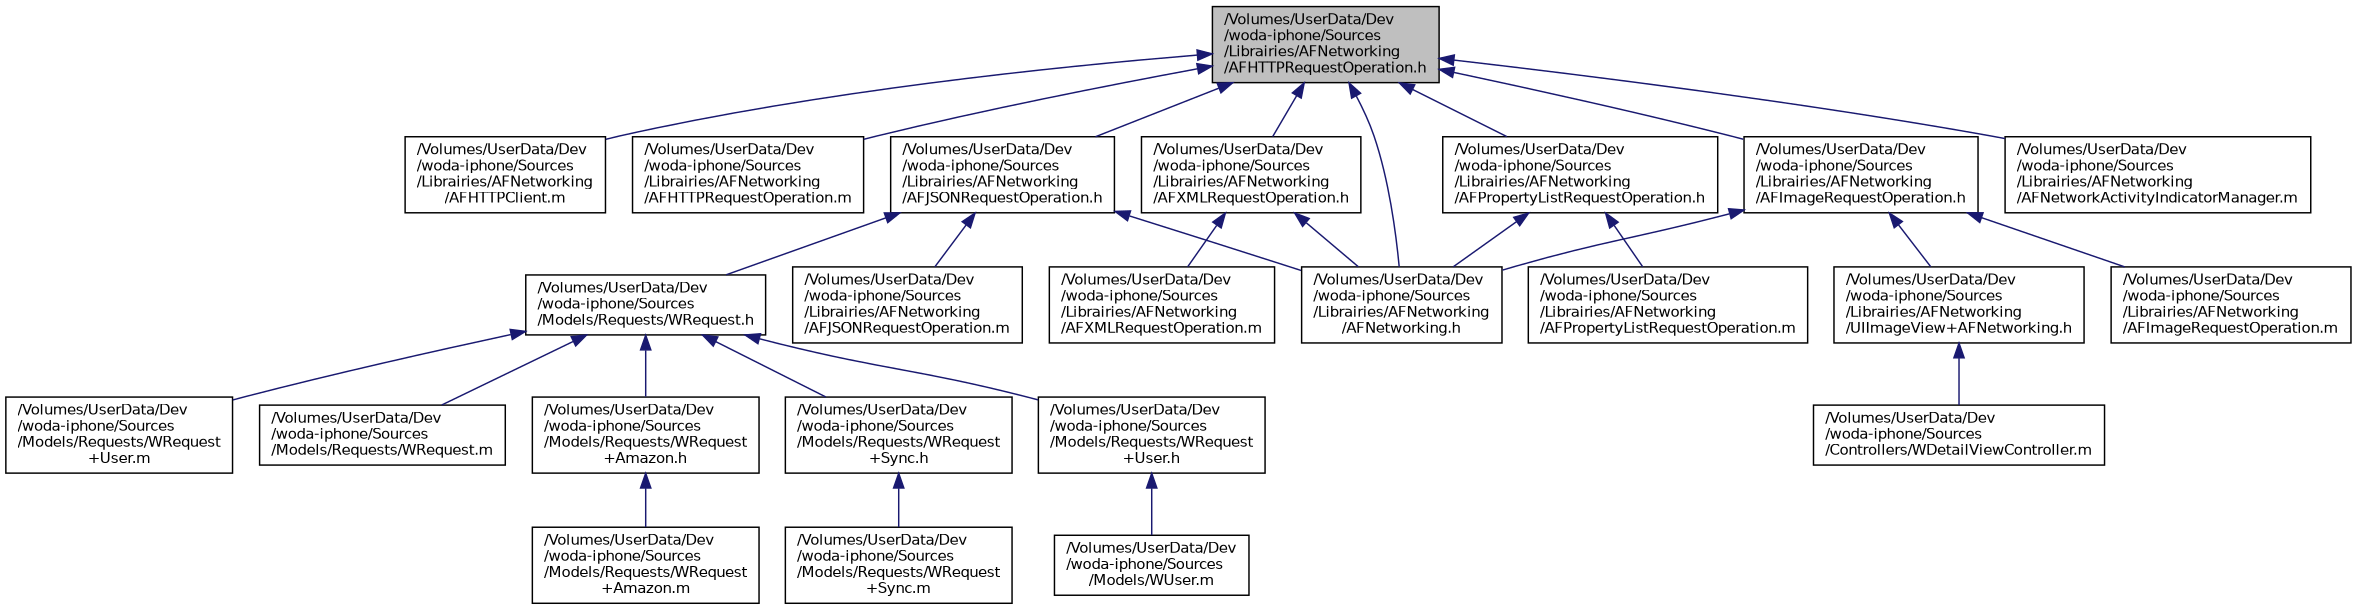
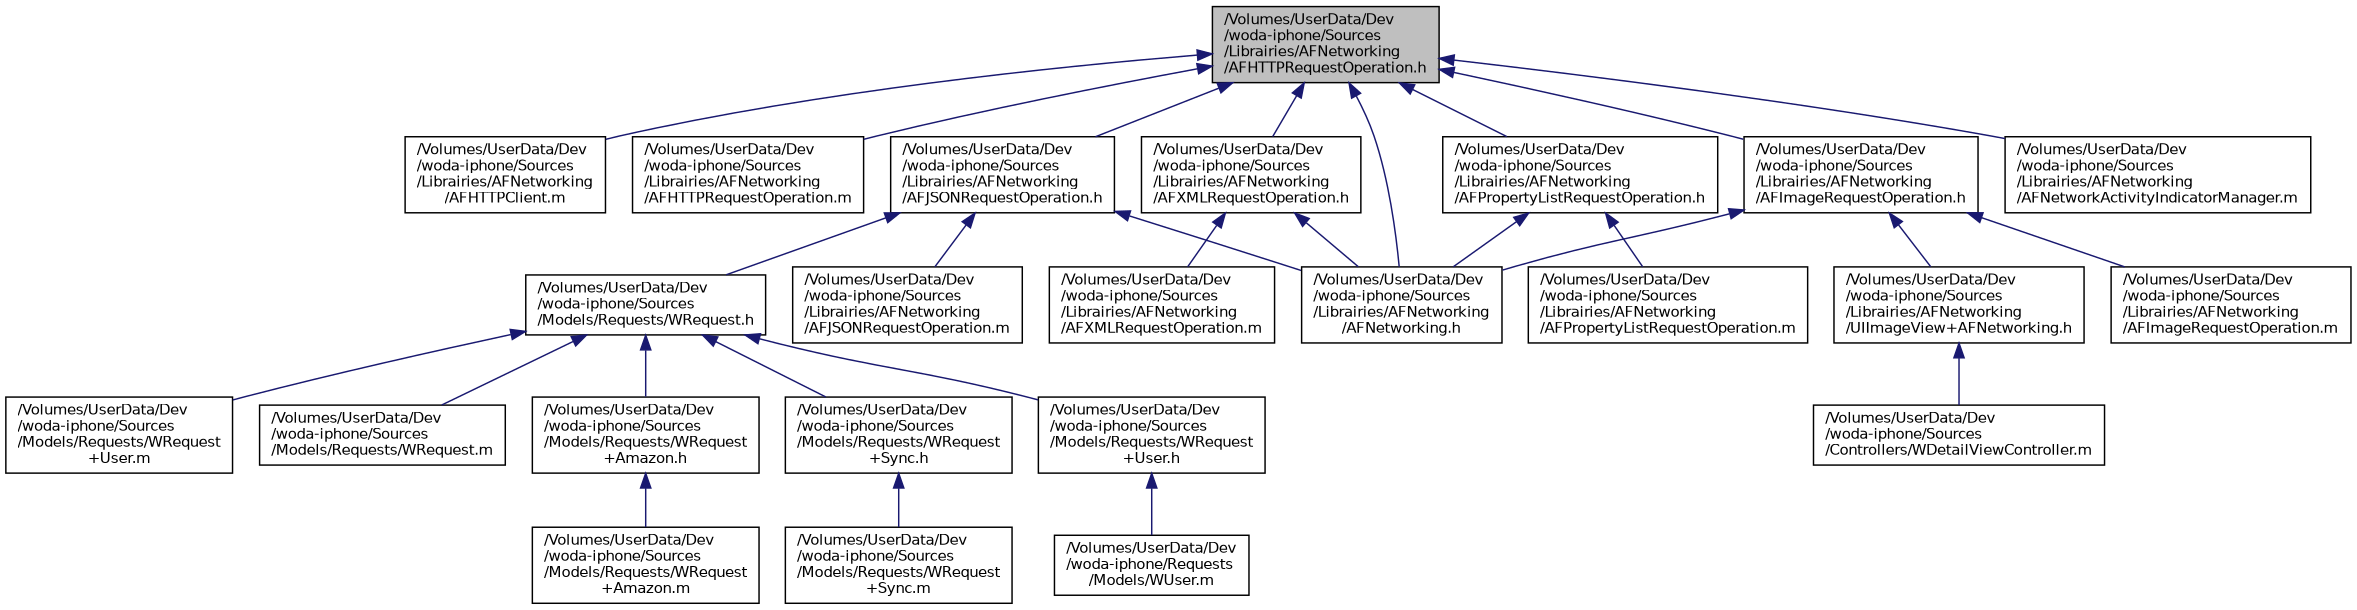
  digraph {
    node [color=black fillcolor=white fontname=Helvetica fontsize=10 shape=record style=filled]
    edge [color=midnightblue dir=back fontname=Helvetica fontsize=10 labelfontname=Helvetica labelfontsize=10 style=solid]
    n1 [fillcolor=grey75 fontcolor=black height=0.2 label="/Volumes/UserData/Dev\l/woda-iphone/Sources\l/Librairies/AFNetworking\l/AFHTTPRequestOperation.h" width=0.4]
    n2 [height=0.2 label="/Volumes/UserData/Dev\l/woda-iphone/Sources\l/Librairies/AFNetworking\l/AFHTTPClient.m" width=0.4]
    n3 [height=0.2 label="/Volumes/UserData/Dev\l/woda-iphone/Sources\l/Librairies/AFNetworking\l/AFHTTPRequestOperation.m" width=0.4]
    n4 [height=0.2 label="/Volumes/UserData/Dev\l/woda-iphone/Sources\l/Librairies/AFNetworking\l/AFImageRequestOperation.h" width=0.4]
    n5 [height=0.2 label="/Volumes/UserData/Dev\l/woda-iphone/Sources\l/Librairies/AFNetworking\l/AFNetworking.h" width=0.4]
    n6 [height=0.2 label="/Volumes/UserData/Dev\l/woda-iphone/Sources\l/Librairies/AFNetworking\l/AFJSONRequestOperation.h" width=0.4]
    n7 [height=0.2 label="/Volumes/UserData/Dev\l/woda-iphone/Sources\l/Librairies/AFNetworking\l/AFNetworkActivityIndicatorManager.m" width=0.4]
    n8 [height=0.2 label="/Volumes/UserData/Dev\l/woda-iphone/Sources\l/Librairies/AFNetworking\l/AFXMLRequestOperation.h" width=0.4]
    n9 [height=0.2 label="/Volumes/UserData/Dev\l/woda-iphone/Sources\l/Librairies/AFNetworking\l/AFPropertyListRequestOperation.h" width=0.4]
    n10 [height=0.2 label="/Volumes/UserData/Dev\l/woda-iphone/Sources\l/Librairies/AFNetworking\l/AFImageRequestOperation.m" width=0.4]
    n11 [height=0.2 label="/Volumes/UserData/Dev\l/woda-iphone/Sources\l/Librairies/AFNetworking\l/UIImageView+AFNetworking.h" width=0.4]
    n12 [height=0.2 label="/Volumes/UserData/Dev\l/woda-iphone/Sources\l/Controllers/WDetailViewController.m" width=0.4]
    n13 [height=0.2 label="/Volumes/UserData/Dev\l/woda-iphone/Sources\l/Librairies/AFNetworking\l/AFJSONRequestOperation.m" width=0.4]
    n14 [height=0.2 label="/Volumes/UserData/Dev\l/woda-iphone/Sources\l/Models/Requests/WRequest.h" width=0.4]
    n15 [height=0.2 label="/Volumes/UserData/Dev\l/woda-iphone/Sources\l/Models/Requests/WRequest\l+Amazon.h" width=0.4]
    n16 [height=0.2 label="/Volumes/UserData/Dev\l/woda-iphone/Sources\l/Models/Requests/WRequest\l+Sync.h" width=0.4]
    n17 [height=0.2 label="/Volumes/UserData/Dev\l/woda-iphone/Sources\l/Models/Requests/WRequest\l+User.h" width=0.4]
    n18 [height=0.2 label="/Volumes/UserData/Dev\l/woda-iphone/Sources\l/Models/Requests/WRequest\l+User.m" width=0.4]
    n19 [height=0.2 label="/Volumes/UserData/Dev\l/woda-iphone/Sources\l/Models/Requests/WRequest.m" width=0.4]
    n20 [height=0.2 label="/Volumes/UserData/Dev\l/woda-iphone/Sources\l/Models/Requests/WRequest\l+Amazon.m" width=0.4]
    n21 [height=0.2 label="/Volumes/UserData/Dev\l/woda-iphone/Sources\l/Models/Requests/WRequest\l+Sync.m" width=0.4]
-   n22 [height=0.2 label="/Volumes/UserData/Dev\l/woda-iphone/Sources\l/Models/WUser.m" width=0.4]
+   n22 [height=0.2 label="/Volumes/UserData/Dev\l/woda-iphone/Requests\l/Models/WUser.m" width=0.4]
    n23 [height=0.2 label="/Volumes/UserData/Dev\l/woda-iphone/Sources\l/Librairies/AFNetworking\l/AFXMLRequestOperation.m" width=0.4]
    n24 [height=0.2 label="/Volumes/UserData/Dev\l/woda-iphone/Sources\l/Librairies/AFNetworking\l/AFPropertyListRequestOperation.m" width=0.4]
    n1 -> n2
    n1 -> n3
    n1 -> n4
    n1 -> n5
    n1 -> n6
    n1 -> n7
    n1 -> n8
    n1 -> n9
    n4 -> n5
    n4 -> n10
    n4 -> n11
    n6 -> n5
    n6 -> n13
    n6 -> n14
    n8 -> n5
    n8 -> n23
    n9 -> n5
    n9 -> n24
    n11 -> n12
    n14 -> n15
    n14 -> n16
    n14 -> n17
    n14 -> n18
    n14 -> n19
    n15 -> n20
    n16 -> n21
    n17 -> n22
  }
